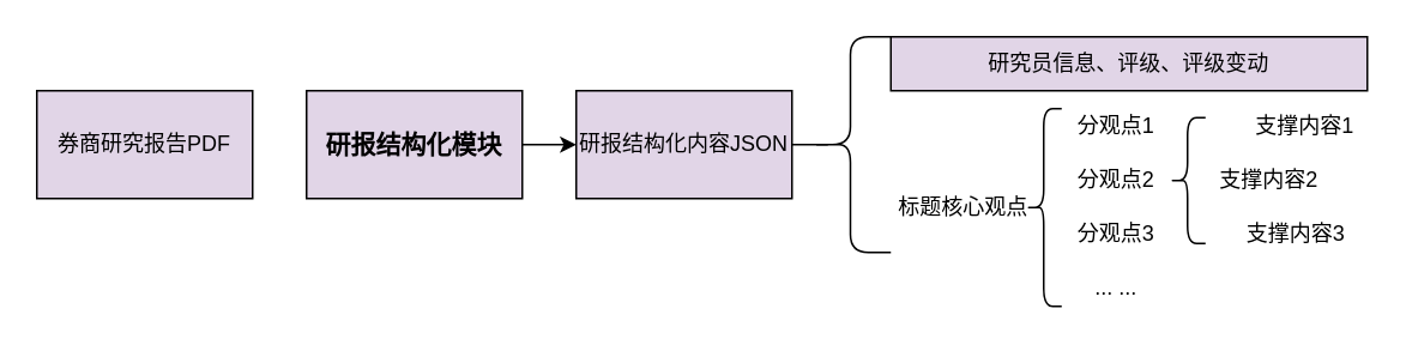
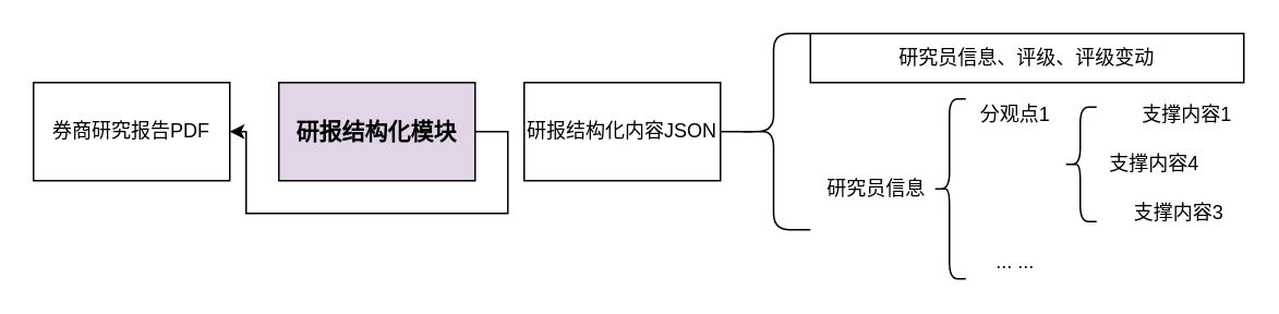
  <mxCell id="0" />
  <mxCell id="1" parent="0" />
- <mxCell id="2" style="edgeStyle=orthogonalEdgeStyle;rounded=0;orthogonalLoop=1;jettySize=auto;html=1;exitX=1;exitY=0.5;exitDx=0;exitDy=0;entryX=0;entryY=0.5;entryDx=0;entryDy=0;" edge="1" parent="1" source="3" target="8"><mxGeometry relative="1" as="geometry" /></mxCell>
+ <mxCell id="2" style="edgeStyle=orthogonalEdgeStyle;rounded=0;orthogonalLoop=1;jettySize=auto;html=1;exitX=1;exitY=0.5;exitDx=0;exitDy=0;" edge="1" parent="1" source="3" target="4"><mxGeometry relative="1" as="geometry" /></mxCell>
  <mxCell id="3" value="&lt;b&gt;&lt;font style=&quot;font-size: 14px&quot;&gt;研报结构化模块&lt;/font&gt;&lt;/b&gt;" style="rounded=0;whiteSpace=wrap;html=1;fillColor=#e1d5e7;" vertex="1" parent="1"><mxGeometry x="170" y="50" width="120" height="60" as="geometry" /></mxCell>
- <mxCell id="4" value="券商研究报告PDF" style="rounded=0;whiteSpace=wrap;html=1;fillColor=#e1d5e7;" vertex="1" parent="1"><mxGeometry x="20" y="50" width="120" height="60" as="geometry" /></mxCell>
- <mxCell id="5" value="研究员信息、评级、评级变动" style="rounded=0;whiteSpace=wrap;html=1;fillColor=#e1d5e7;" vertex="1" parent="1"><mxGeometry x="495" y="20" width="265" height="30" as="geometry" /></mxCell>
+ <mxCell id="4" value="券商研究报告PDF" style="rounded=0;whiteSpace=wrap;html=1;" vertex="1" parent="1"><mxGeometry x="20" y="50" width="120" height="60" as="geometry" /></mxCell>
+ <mxCell id="5" value="研究员信息、评级、评级变动" style="rounded=0;whiteSpace=wrap;html=1;" vertex="1" parent="1"><mxGeometry x="495" y="20" width="265" height="30" as="geometry" /></mxCell>
  <mxCell id="6" value="" style="shape=curlyBracket;whiteSpace=wrap;html=1;rounded=1;" vertex="1" parent="1"><mxGeometry x="450" y="20" width="45" height="120" as="geometry" /></mxCell>
  <mxCell id="7" style="edgeStyle=orthogonalEdgeStyle;rounded=0;orthogonalLoop=1;jettySize=auto;html=1;exitX=1;exitY=0.5;exitDx=0;exitDy=0;entryX=0.222;entryY=0.5;entryDx=0;entryDy=0;entryPerimeter=0;endArrow=none;endFill=0;" edge="1" parent="1" source="8" target="6"><mxGeometry relative="1" as="geometry" /></mxCell>
- <mxCell id="8" value="研报结构化内容JSON" style="rounded=0;whiteSpace=wrap;html=1;fillColor=#e1d5e7;" vertex="1" parent="1"><mxGeometry x="320" y="50" width="120" height="60" as="geometry" /></mxCell>
- <mxCell id="9" value="标题核心观点" style="text;html=1;align=center;verticalAlign=middle;resizable=0;points=[];autosize=1;" vertex="1" parent="1"><mxGeometry x="490" y="105" width="90" height="20" as="geometry" /></mxCell>
+ <mxCell id="8" value="研报结构化内容JSON" style="rounded=0;whiteSpace=wrap;html=1;" vertex="1" parent="1"><mxGeometry x="320" y="50" width="120" height="60" as="geometry" /></mxCell>
+ <mxCell id="9" value="研究员信息" style="text;html=1;align=center;verticalAlign=middle;resizable=0;points=[];autosize=1;" vertex="1" parent="1"><mxGeometry x="490" y="105" width="90" height="20" as="geometry" /></mxCell>
  <mxCell id="10" value="" style="shape=curlyBracket;whiteSpace=wrap;html=1;rounded=1;size=0.5;" vertex="1" parent="1"><mxGeometry x="570" y="60" width="20" height="110" as="geometry" /></mxCell>
  <mxCell id="11" value="分观点1" style="text;html=1;align=center;verticalAlign=middle;resizable=0;points=[];autosize=1;" vertex="1" parent="1"><mxGeometry x="590" y="60" width="60" height="20" as="geometry" /></mxCell>
- <mxCell id="12" value="分观点2" style="text;html=1;align=center;verticalAlign=middle;resizable=0;points=[];autosize=1;" vertex="1" parent="1"><mxGeometry x="590" y="90" width="60" height="20" as="geometry" /></mxCell>
- <mxCell id="13" value="分观点3" style="text;html=1;align=center;verticalAlign=middle;resizable=0;points=[];autosize=1;" vertex="1" parent="1"><mxGeometry x="590" y="120" width="60" height="20" as="geometry" /></mxCell>
  <mxCell id="14" value="... ..." style="text;html=1;align=center;verticalAlign=middle;resizable=0;points=[];autosize=1;" vertex="1" parent="1"><mxGeometry x="600" y="150" width="40" height="20" as="geometry" /></mxCell>
  <mxCell id="15" value="" style="shape=curlyBracket;whiteSpace=wrap;html=1;rounded=1;size=0.5;" vertex="1" parent="1"><mxGeometry x="650" y="65" width="20" height="70" as="geometry" /></mxCell>
  <mxCell id="16" value="支撑内容1" style="text;html=1;align=center;verticalAlign=middle;resizable=0;points=[];autosize=1;" vertex="1" parent="1"><mxGeometry x="690" y="60" width="70" height="20" as="geometry" /></mxCell>
- <mxCell id="17" value="支撑内容2" style="text;html=1;align=center;verticalAlign=middle;resizable=0;points=[];autosize=1;" vertex="1" parent="1"><mxGeometry x="670" y="90" width="70" height="20" as="geometry" /></mxCell>
+ <mxCell id="17" value="支撑内容4" style="text;html=1;align=center;verticalAlign=middle;resizable=0;points=[];autosize=1;" vertex="1" parent="1"><mxGeometry x="670" y="90" width="70" height="20" as="geometry" /></mxCell>
  <mxCell id="18" value="支撑内容3" style="text;html=1;align=center;verticalAlign=middle;resizable=0;points=[];autosize=1;" vertex="1" parent="1"><mxGeometry x="685" y="120" width="70" height="20" as="geometry" /></mxCell>
